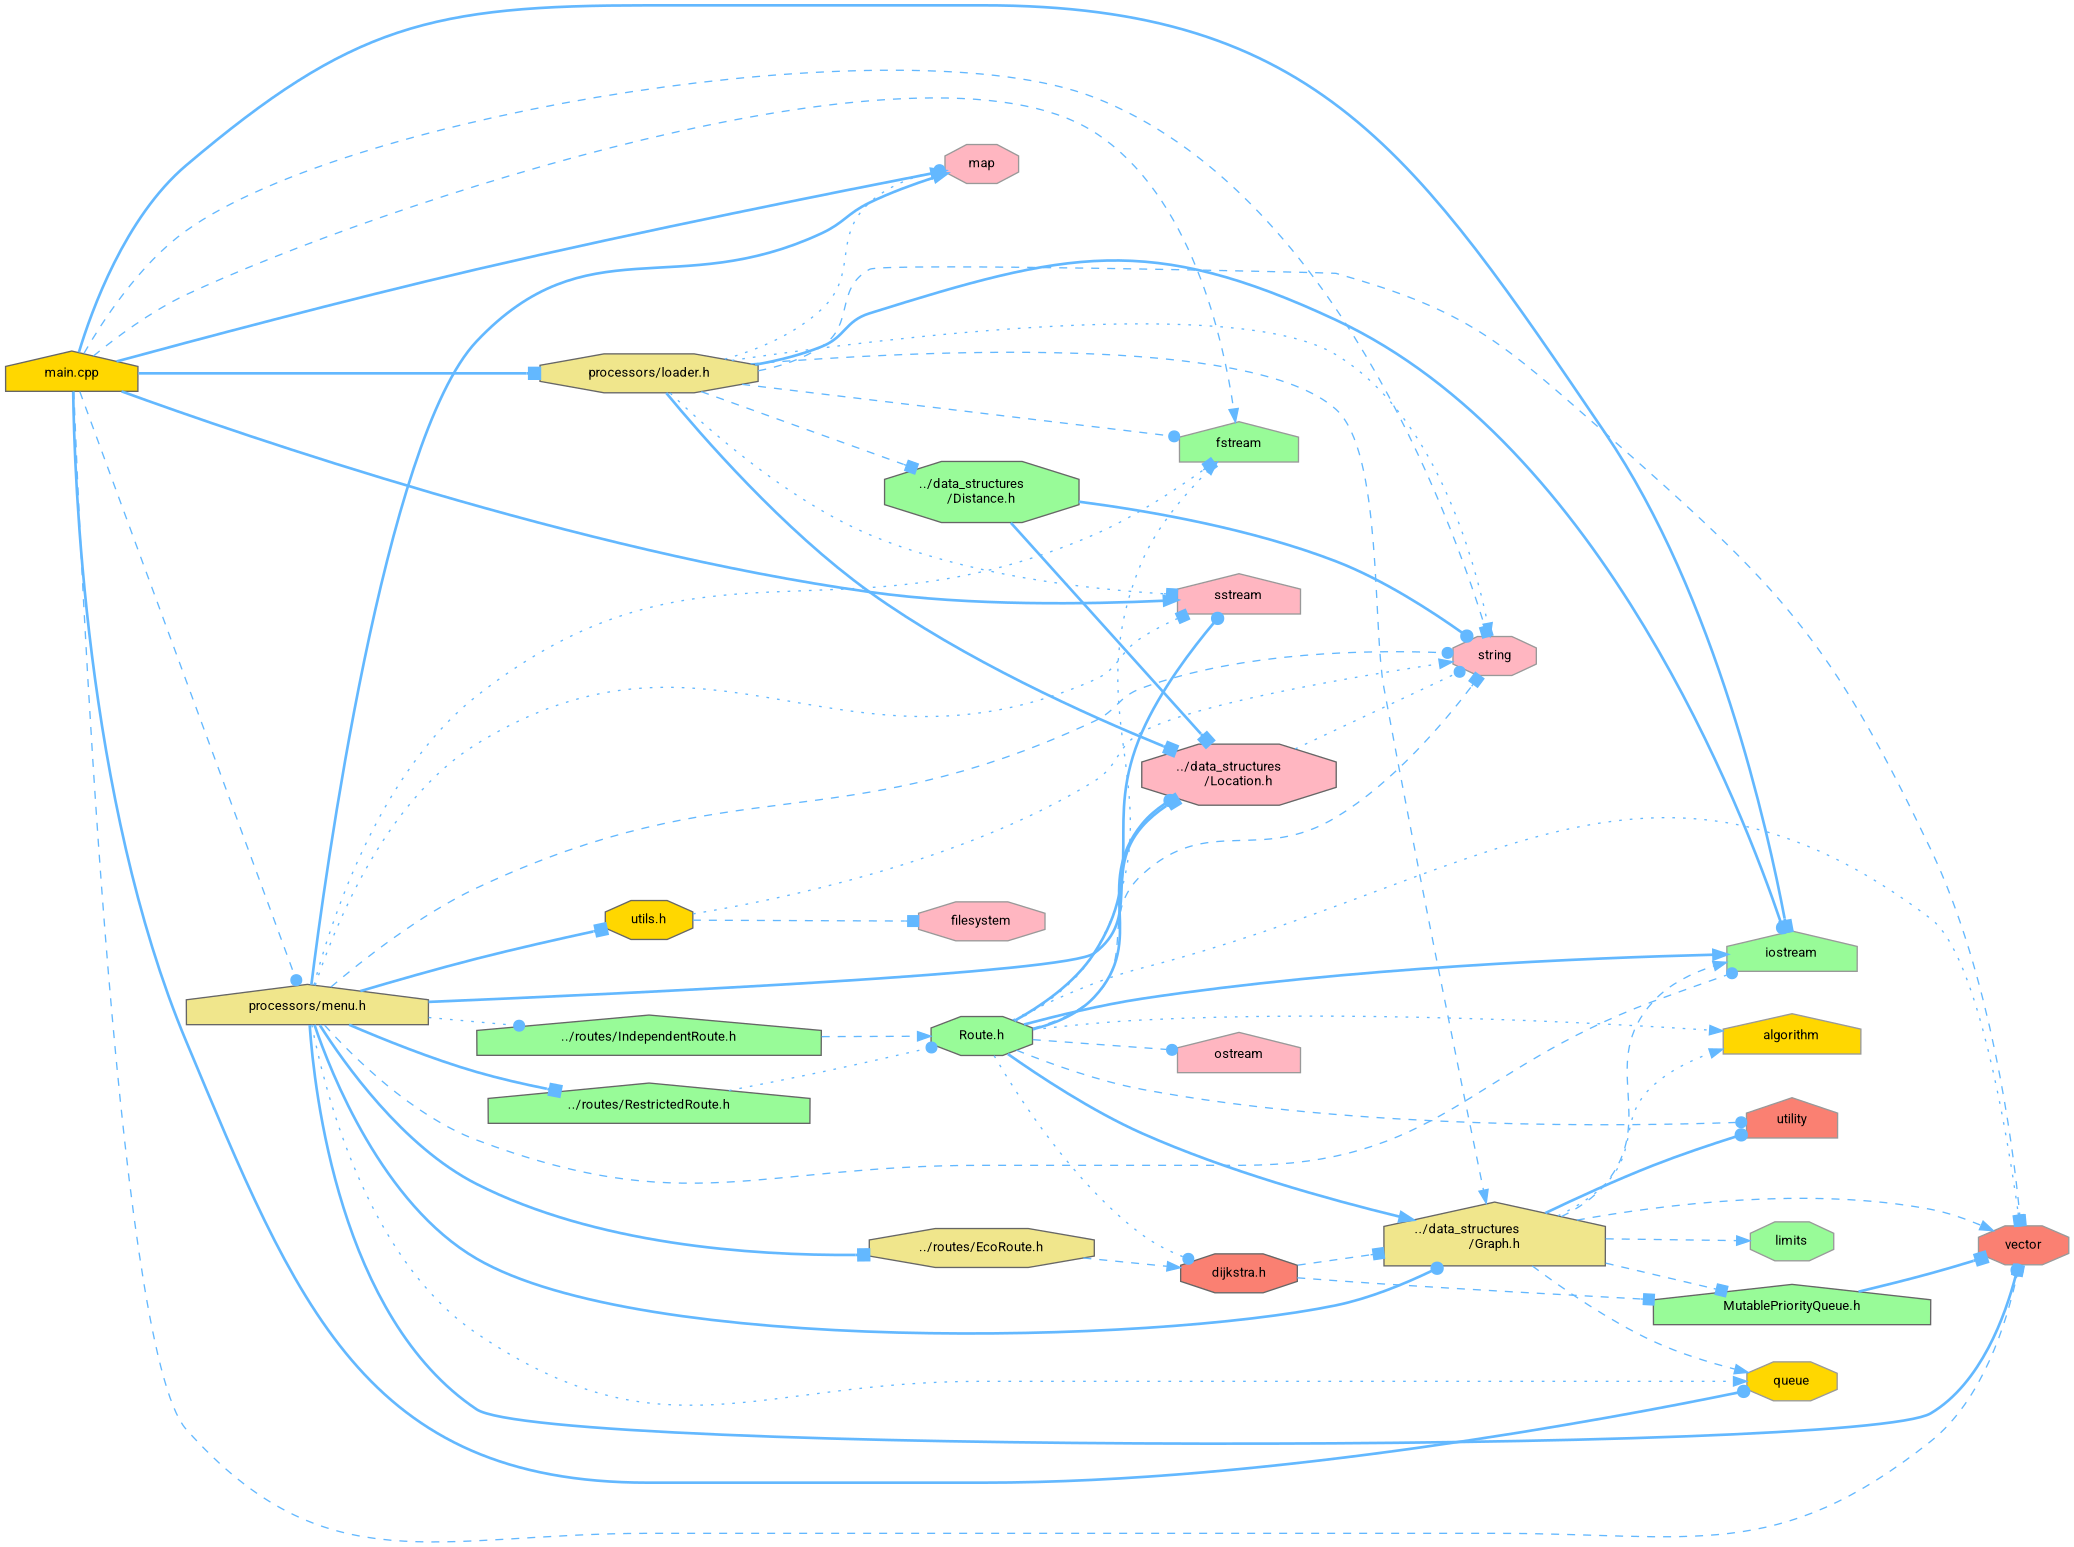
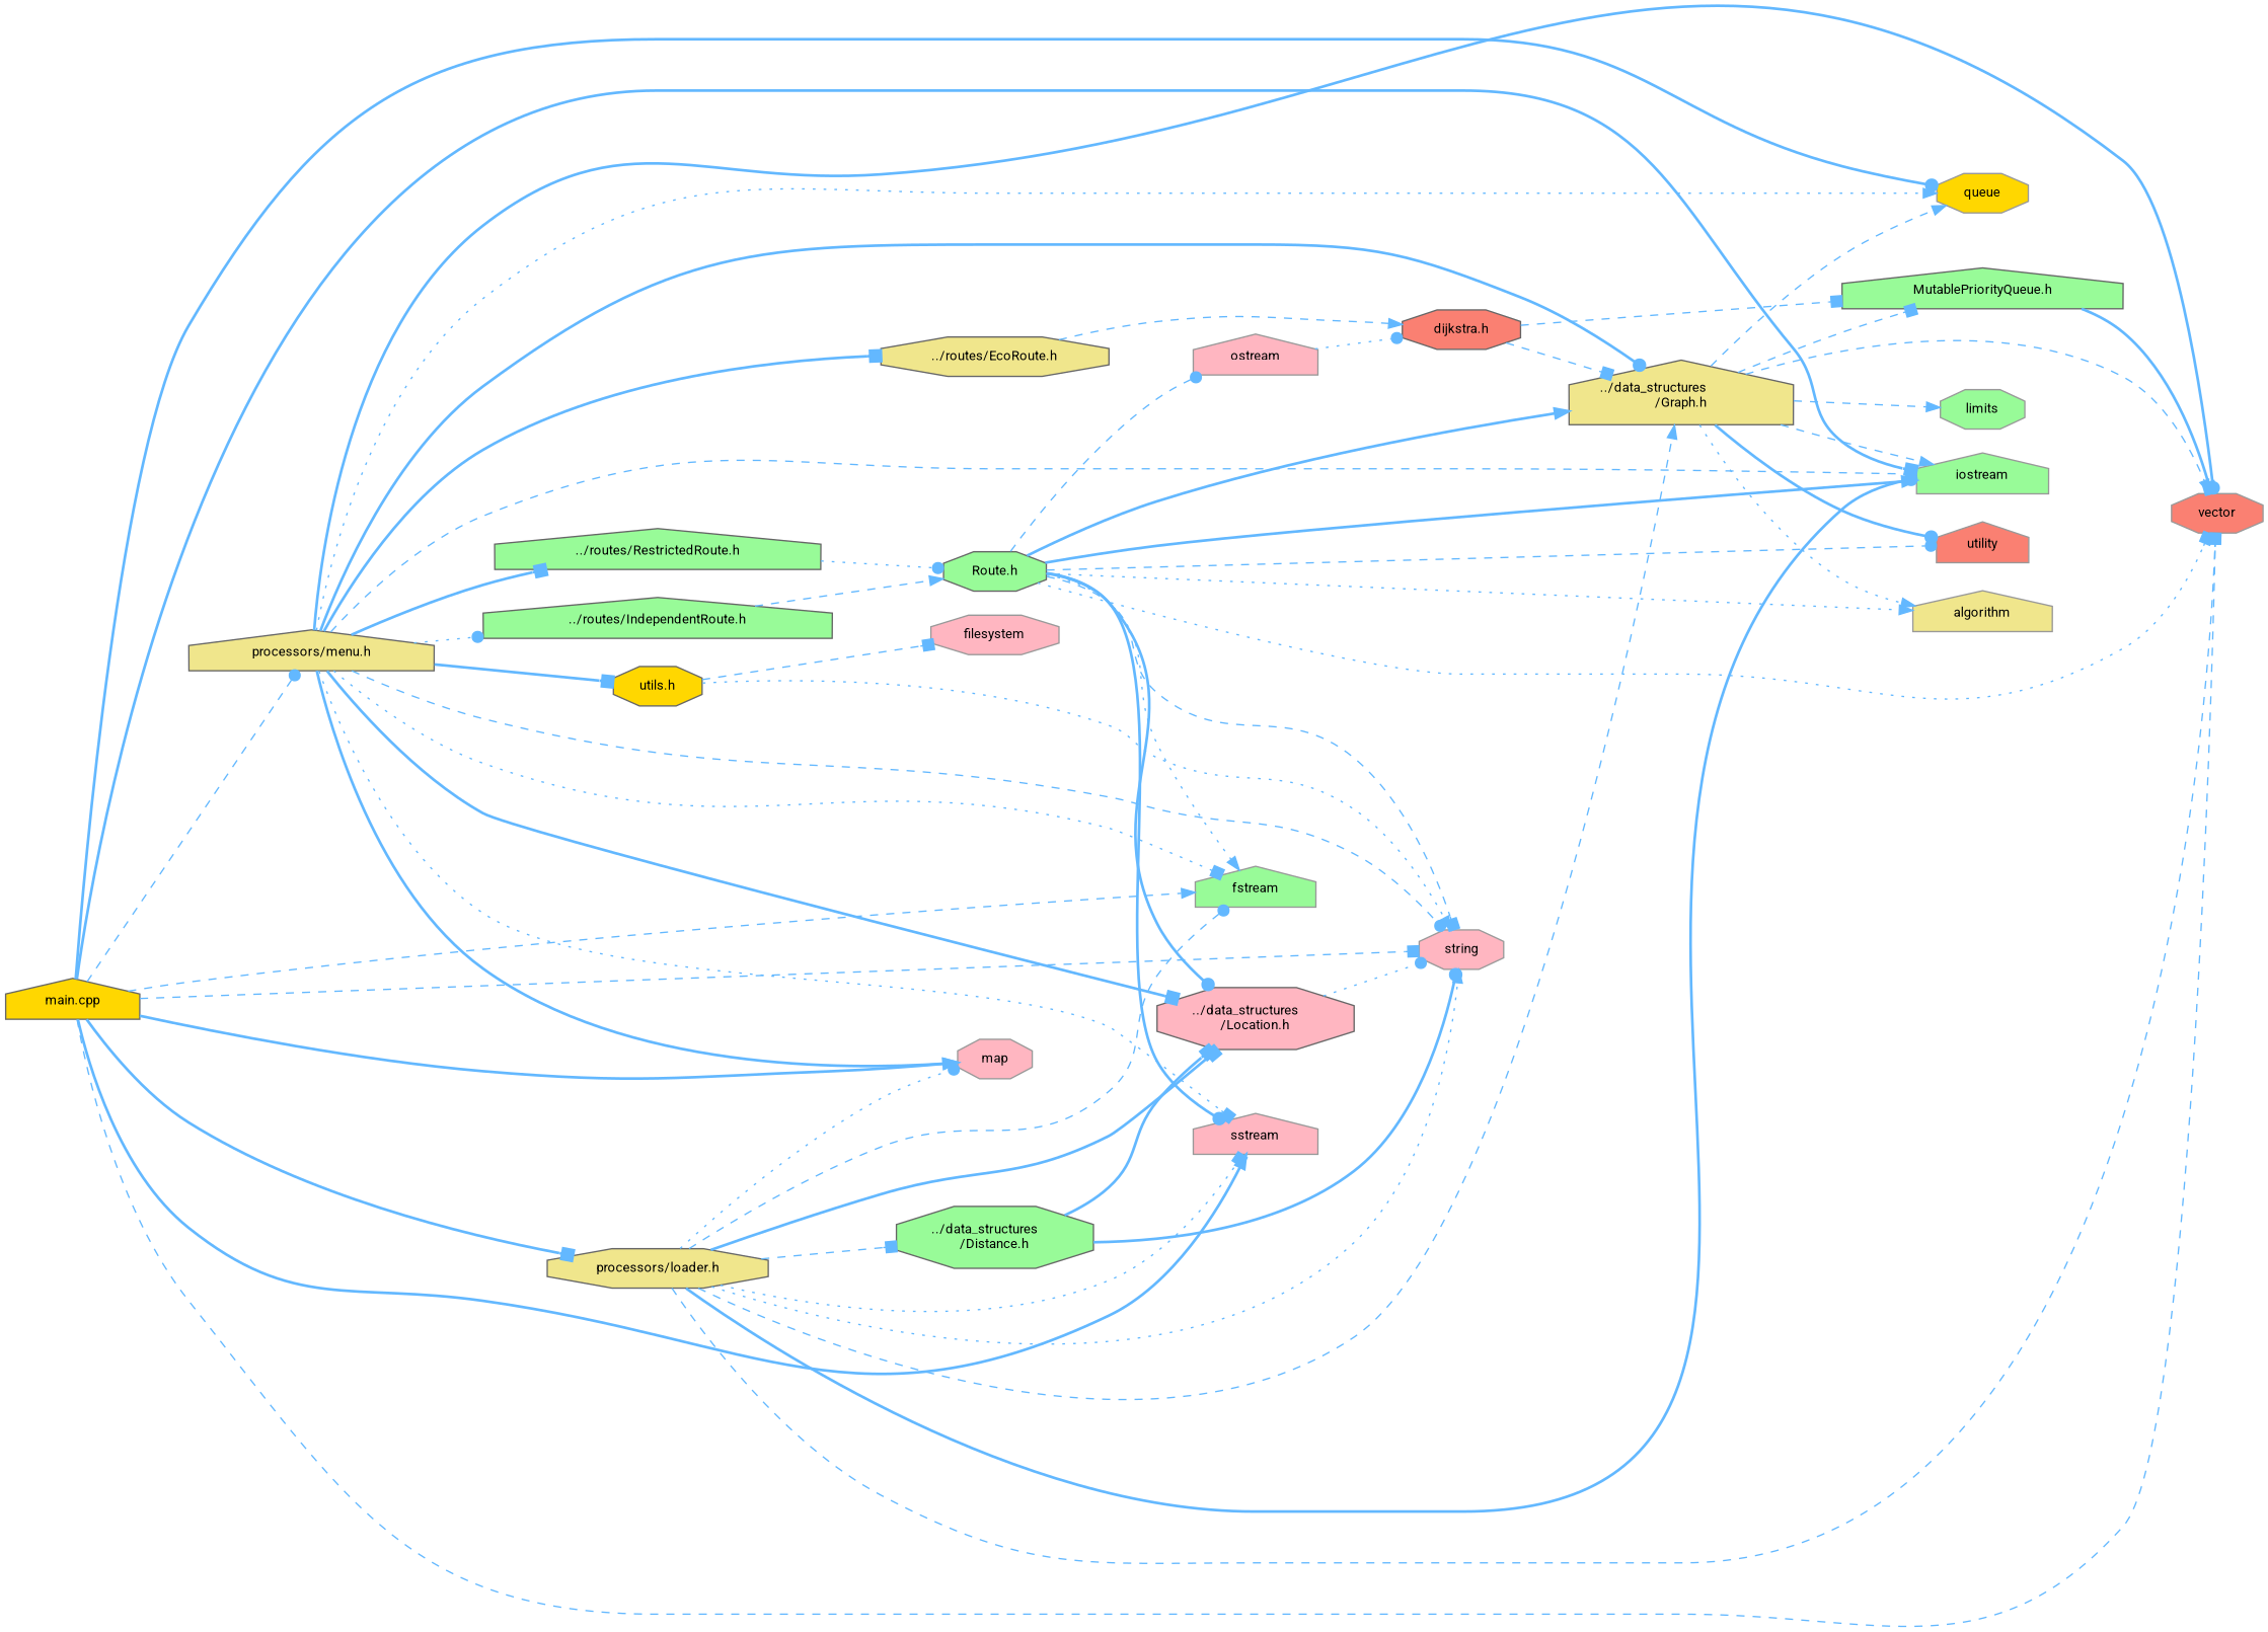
  digraph {
    fontname=Roboto
    rankdir=LR
    node [color=grey60 fillcolor=palegreen fontname=Roboto fontsize=10 shape=octagon style=filled]
    edge [arrowhead=box color=steelblue1 fontname=Roboto fontsize=10 labelfontname=Helvetica labelfontsize=10 style=dashed]
    n1 [color=gray40 fillcolor=gold fontcolor=black height=0.2 label="main.cpp" shape=house width=0.4]
    n2 [height=0.2 label=iostream shape=house width=0.4]
    n3 [fillcolor=salmon height=0.2 label=vector width=0.4]
    n4 [fillcolor=gold height=0.2 label=queue width=0.4]
    n5 [fillcolor=lightpink height=0.2 label=string width=0.4]
    n6 [fillcolor=lightpink height=0.2 label=map width=0.4]
    n7 [height=0.2 label=fstream shape=house width=0.4]
    n8 [fillcolor=lightpink height=0.2 label=sstream shape=house width=0.4]
    n9 [color=grey40 fillcolor=khaki height=0.2 label="processors/loader.h" width=0.4]
    n10 [color=grey40 fillcolor=khaki height=0.2 label="processors/menu.h" shape=house width=0.4]
    n11 [color=grey40 fillcolor=lightpink height=0.2 label="../data_structures\l/Location.h" width=0.4]
    n12 [color=grey40 height=0.2 label="../data_structures\l/Distance.h" width=0.4]
    n13 [color=grey40 fillcolor=khaki height=0.2 label="../data_structures\l/Graph.h" shape=house width=0.4]
    n14 [color=grey40 fillcolor=gold height=0.2 label="utils.h" width=0.4]
    n15 [color=grey40 height=0.2 label="../routes/IndependentRoute.h" shape=house width=0.4]
    n16 [color=grey40 height=0.2 label="../routes/RestrictedRoute.h" shape=house width=0.4]
    n17 [color=grey40 fillcolor=khaki height=0.2 label="../routes/EcoRoute.h" width=0.4]
    n18 [height=0.2 label=limits width=0.4]
-   n19 [fillcolor=gold height=0.2 label=algorithm shape=house width=0.4]
+   n19 [fillcolor=khaki height=0.2 label=algorithm shape=house width=0.4]
    n20 [fillcolor=salmon height=0.2 label=utility shape=house width=0.4]
    n21 [color=grey40 height=0.2 label="MutablePriorityQueue.h" shape=house width=0.4]
    n22 [fillcolor=lightpink height=0.2 label=filesystem width=0.4]
    n23 [color=grey40 height=0.2 label="Route.h" width=0.4]
    n24 [color=grey40 fillcolor=salmon height=0.2 label="dijkstra.h" width=0.4]
    n25 [fillcolor=lightpink height=0.2 label=ostream shape=house width=0.4]
    n1 -> n2 [style=bold]
    n1 -> n3
    n1 -> n4 [arrowhead=dot style=bold]
    n1 -> n5
    n1 -> n6 [arrowhead=normal style=bold]
    n1 -> n7 [arrowhead=normal]
    n1 -> n8 [arrowhead=normal style=bold]
    n1 -> n9 [style=bold]
    n1 -> n10 [arrowhead=dot]
    n9 -> n2 [arrowhead=dot style=bold]
    n9 -> n3
    n9 -> n5 [arrowhead=normal style=dotted]
    n9 -> n6 [arrowhead=dot style=dotted]
    n9 -> n7 [arrowhead=dot]
    n9 -> n8 [style=dotted]
    n9 -> n11 [style=bold]
    n9 -> n12
    n9 -> n13 [arrowhead=normal]
    n10 -> n2 [arrowhead=dot]
    n10 -> n3 [arrowhead=dot style=bold]
    n10 -> n4 [arrowhead=normal style=dotted]
    n10 -> n5 [arrowhead=dot]
    n10 -> n6 [arrowhead=normal style=bold]
    n10 -> n7 [style=dotted]
    n10 -> n8 [style=dotted]
    n10 -> n11 [style=bold]
    n10 -> n13 [arrowhead=dot style=bold]
    n10 -> n14 [style=bold]
    n10 -> n15 [arrowhead=dot style=dotted]
    n10 -> n16 [style=bold]
    n10 -> n17 [style=bold]
    n11 -> n5 [arrowhead=dot style=dotted]
    n12 -> n5 [arrowhead=dot style=bold]
    n12 -> n11 [style=bold]
    n13 -> n2 [arrowhead=normal]
    n13 -> n3 [arrowhead=normal]
    n13 -> n4 [arrowhead=normal]
    n13 -> n18 [arrowhead=normal]
    n13 -> n19 [arrowhead=normal style=dotted]
    n13 -> n20 [arrowhead=dot style=bold]
    n13 -> n21
    n14 -> n5 [arrowhead=normal style=dotted]
    n14 -> n22
    n15 -> n23 [arrowhead=normal]
    n16 -> n23 [arrowhead=dot style=dotted]
    n17 -> n24 [arrowhead=normal]
    n21 -> n3 [style=bold]
    n23 -> n2 [arrowhead=normal style=bold]
    n23 -> n3 [style=dotted]
    n23 -> n5
    n23 -> n7 [arrowhead=normal style=dotted]
    n23 -> n8 [arrowhead=dot style=bold]
    n23 -> n11 [arrowhead=dot style=bold]
    n23 -> n13 [arrowhead=normal style=bold]
    n23 -> n19 [arrowhead=normal style=dotted]
    n23 -> n20 [arrowhead=dot]
-   n23 -> n24 [arrowhead=dot style=dotted]
+   n25 -> n24 [arrowhead=dot style=dotted]
    n23 -> n25 [arrowhead=dot]
    n24 -> n13
    n24 -> n21
  }
